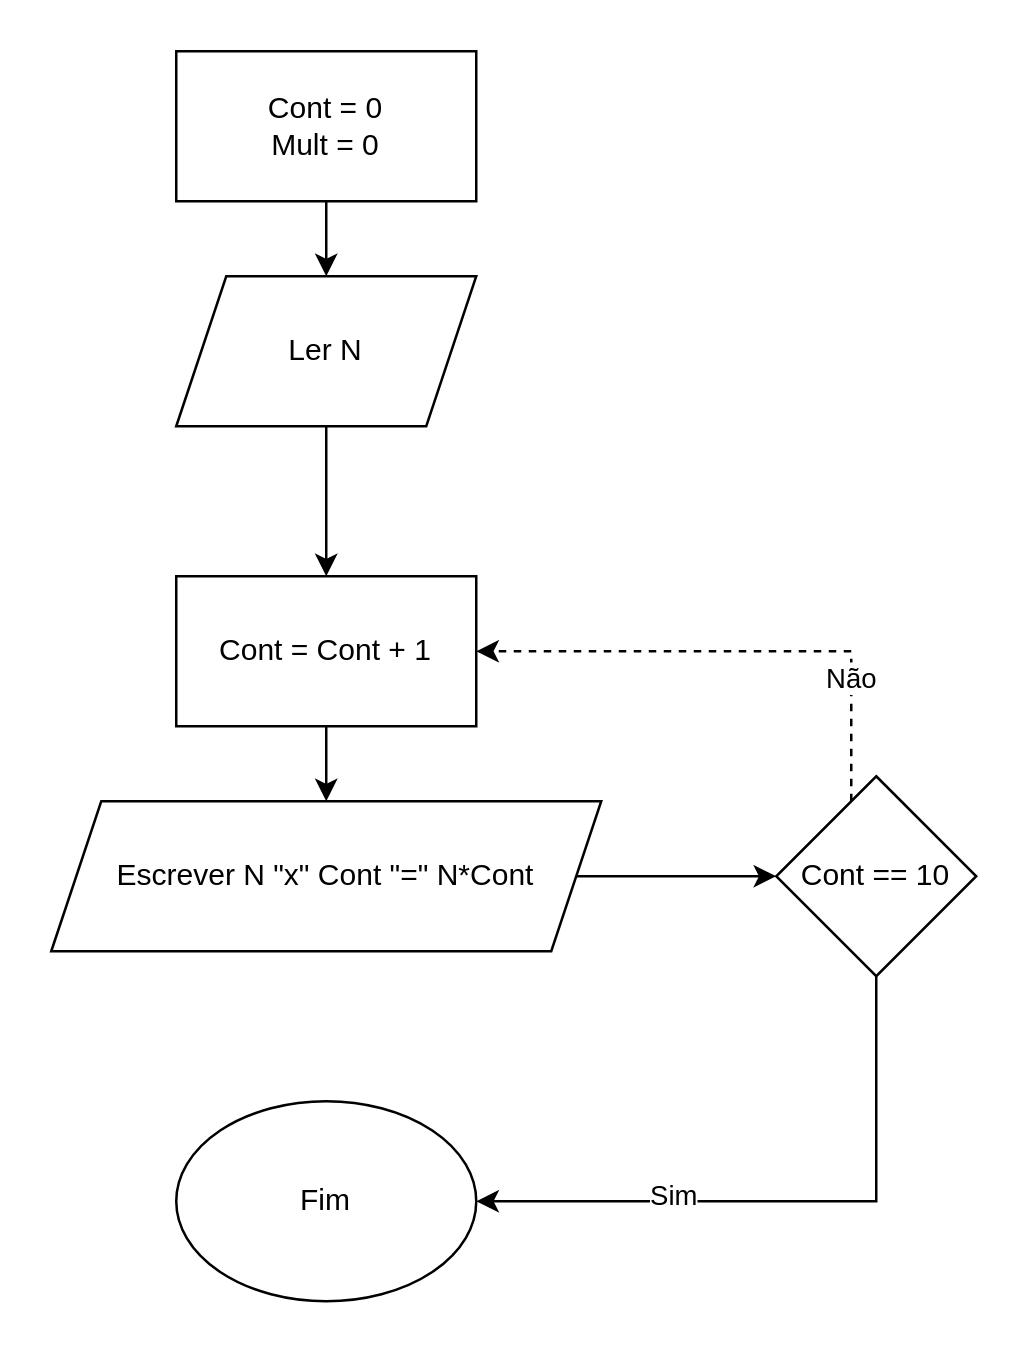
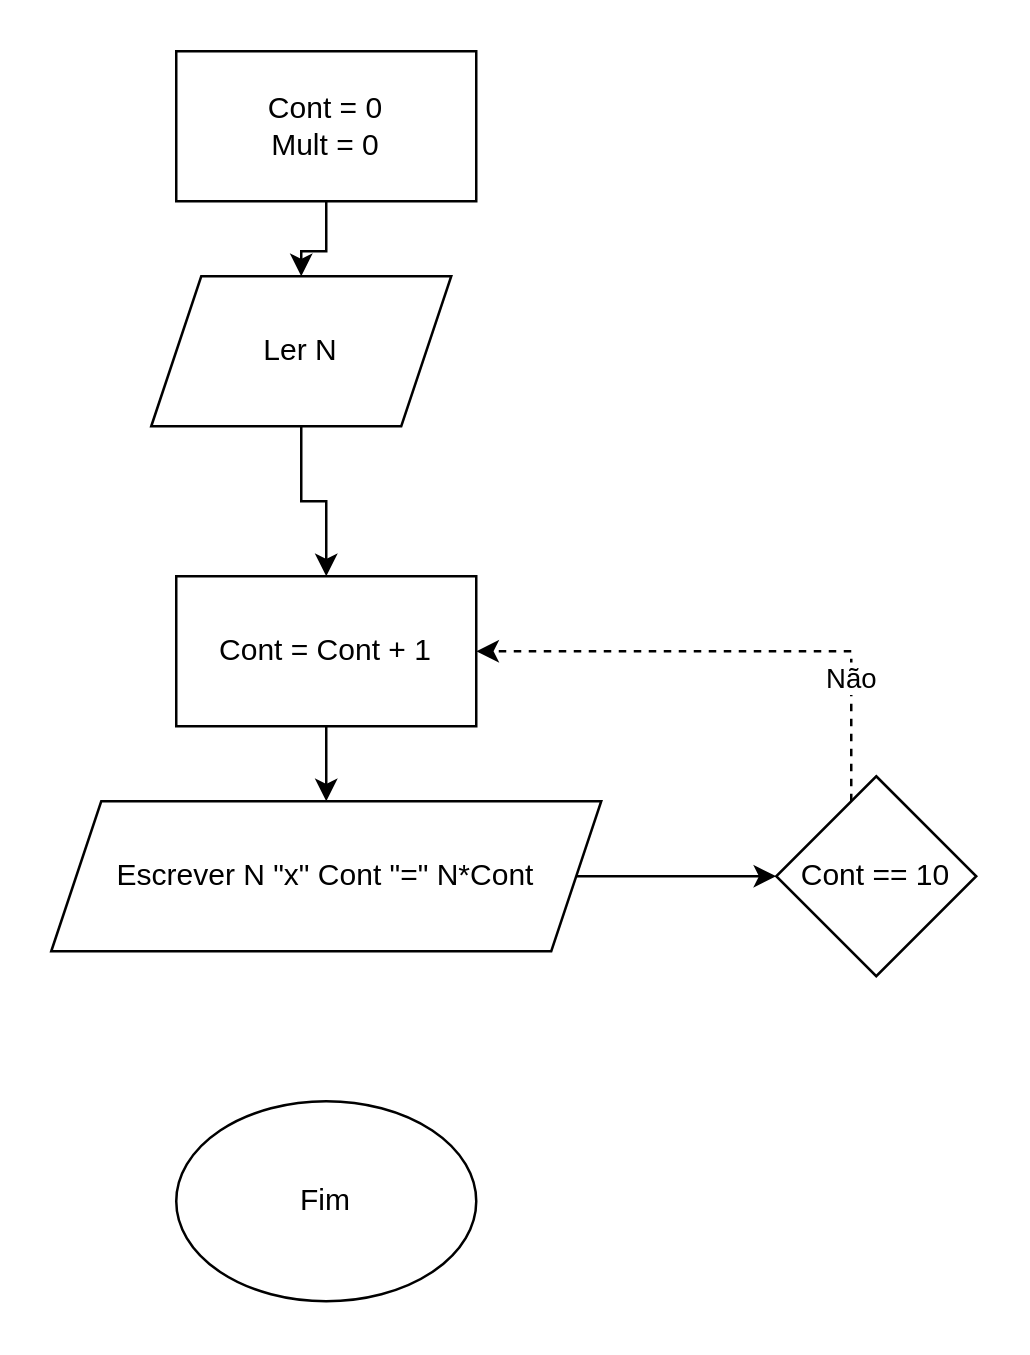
  <mxCell id="0" />
  <mxCell id="1" parent="0" />
  <mxCell id="2" value="Fim" style="ellipse;whiteSpace=wrap;html=1;" vertex="1" parent="1"><mxGeometry x="70" y="440" width="120" height="80" as="geometry" /></mxCell>
  <mxCell id="3" value="" style="edgeStyle=orthogonalEdgeStyle;rounded=0;orthogonalLoop=1;jettySize=auto;html=1;" edge="1" parent="1" source="4" target="6"><mxGeometry relative="1" as="geometry" /></mxCell>
  <mxCell id="4" value="Cont = 0&lt;div&gt;Mult = 0&lt;/div&gt;" style="rounded=0;whiteSpace=wrap;html=1;" vertex="1" parent="1"><mxGeometry x="70" y="20" width="120" height="60" as="geometry" /></mxCell>
  <mxCell id="5" value="" style="edgeStyle=orthogonalEdgeStyle;rounded=0;orthogonalLoop=1;jettySize=auto;html=1;" edge="1" parent="1" source="6" target="8"><mxGeometry relative="1" as="geometry" /></mxCell>
- <mxCell id="6" value="Ler N" style="shape=parallelogram;perimeter=parallelogramPerimeter;whiteSpace=wrap;html=1;fixedSize=1;" vertex="1" parent="1"><mxGeometry x="70" y="110" width="120" height="60" as="geometry" /></mxCell>
+ <mxCell id="6" value="Ler N" style="shape=parallelogram;perimeter=parallelogramPerimeter;whiteSpace=wrap;html=1;fixedSize=1;" vertex="1" parent="1"><mxGeometry x="60" y="110" width="120" height="60" as="geometry" /></mxCell>
  <mxCell id="7" value="" style="edgeStyle=orthogonalEdgeStyle;rounded=0;orthogonalLoop=1;jettySize=auto;html=1;" edge="1" parent="1" source="8" target="10"><mxGeometry relative="1" as="geometry" /></mxCell>
  <mxCell id="8" value="Cont = Cont + 1" style="rounded=0;whiteSpace=wrap;html=1;" vertex="1" parent="1"><mxGeometry x="70" y="230" width="120" height="60" as="geometry" /></mxCell>
  <mxCell id="9" value="" style="edgeStyle=orthogonalEdgeStyle;rounded=0;orthogonalLoop=1;jettySize=auto;html=1;" edge="1" parent="1" source="10" target="15"><mxGeometry relative="1" as="geometry" /></mxCell>
  <mxCell id="10" value="Escrever N &quot;x&quot; Cont &quot;=&quot; N*Cont" style="shape=parallelogram;perimeter=parallelogramPerimeter;whiteSpace=wrap;html=1;fixedSize=1;" vertex="1" parent="1"><mxGeometry x="20" y="320" width="220" height="60" as="geometry" /></mxCell>
  <mxCell id="11" style="edgeStyle=orthogonalEdgeStyle;rounded=0;orthogonalLoop=1;jettySize=auto;html=1;entryX=1;entryY=0.5;entryDx=0;entryDy=0;dashed=1;" edge="1" parent="1" source="15" target="8"><mxGeometry relative="1" as="geometry"><Array as="points"><mxPoint x="340" y="260" /></Array></mxGeometry></mxCell>
  <mxCell id="12" value="Não" style="edgeLabel;html=1;align=center;verticalAlign=middle;resizable=0;points=[];" vertex="1" connectable="0" parent="11"><mxGeometry x="-0.524" y="1" relative="1" as="geometry"><mxPoint as="offset" /></mxGeometry></mxCell>
- <mxCell id="13" style="edgeStyle=orthogonalEdgeStyle;rounded=0;orthogonalLoop=1;jettySize=auto;html=1;entryX=1;entryY=0.5;entryDx=0;entryDy=0;" edge="1" parent="1" source="15" target="2"><mxGeometry relative="1" as="geometry"><Array as="points"><mxPoint x="350" y="480" /></Array></mxGeometry></mxCell>
- <mxCell id="14" value="Sim" style="edgeLabel;html=1;align=center;verticalAlign=middle;resizable=0;points=[];" vertex="1" connectable="0" parent="13"><mxGeometry x="0.376" y="-3" relative="1" as="geometry"><mxPoint as="offset" /></mxGeometry></mxCell>
  <mxCell id="15" value="Cont == 10" style="rhombus;whiteSpace=wrap;html=1;" vertex="1" parent="1"><mxGeometry x="310" y="310" width="80" height="80" as="geometry" /></mxCell>
